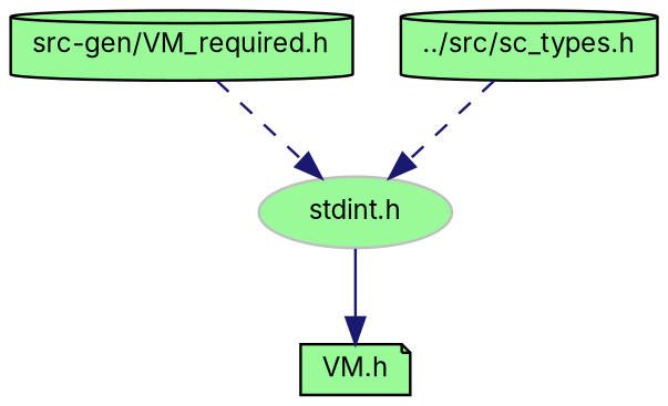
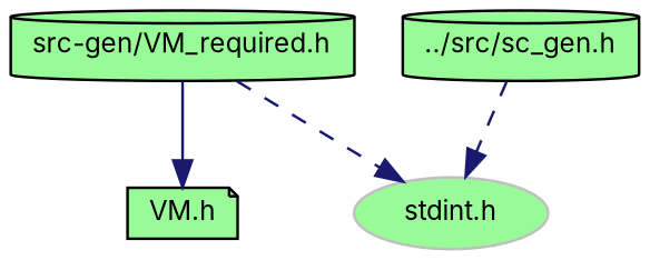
  digraph {
    fontname=Inter
    node [color=black fillcolor=palegreen fontname=Inter fontsize=10 shape=cylinder style=filled]
    edge [color=midnightblue fontname=Inter fontsize=10 labelfontname=Helvetica labelfontsize=10 style=dashed]
    n1 [fontcolor=black height=0.2 label="src-gen/VM_required.h" width=0.4]
    n2 [height=0.2 label="VM.h" shape=note width=0.4]
    n3 [color=grey75 height=0.2 label="stdint.h" shape=ellipse width=0.4]
-   n4 [height=0.2 label="../src/sc_types.h" width=0.4]
-   n3 -> n2 [style=solid]
+   n4 [height=0.2 label="../src/sc_gen.h" width=0.4]
+   n1 -> n2 [style=solid]
    n1 -> n3
    n4 -> n3
  }
